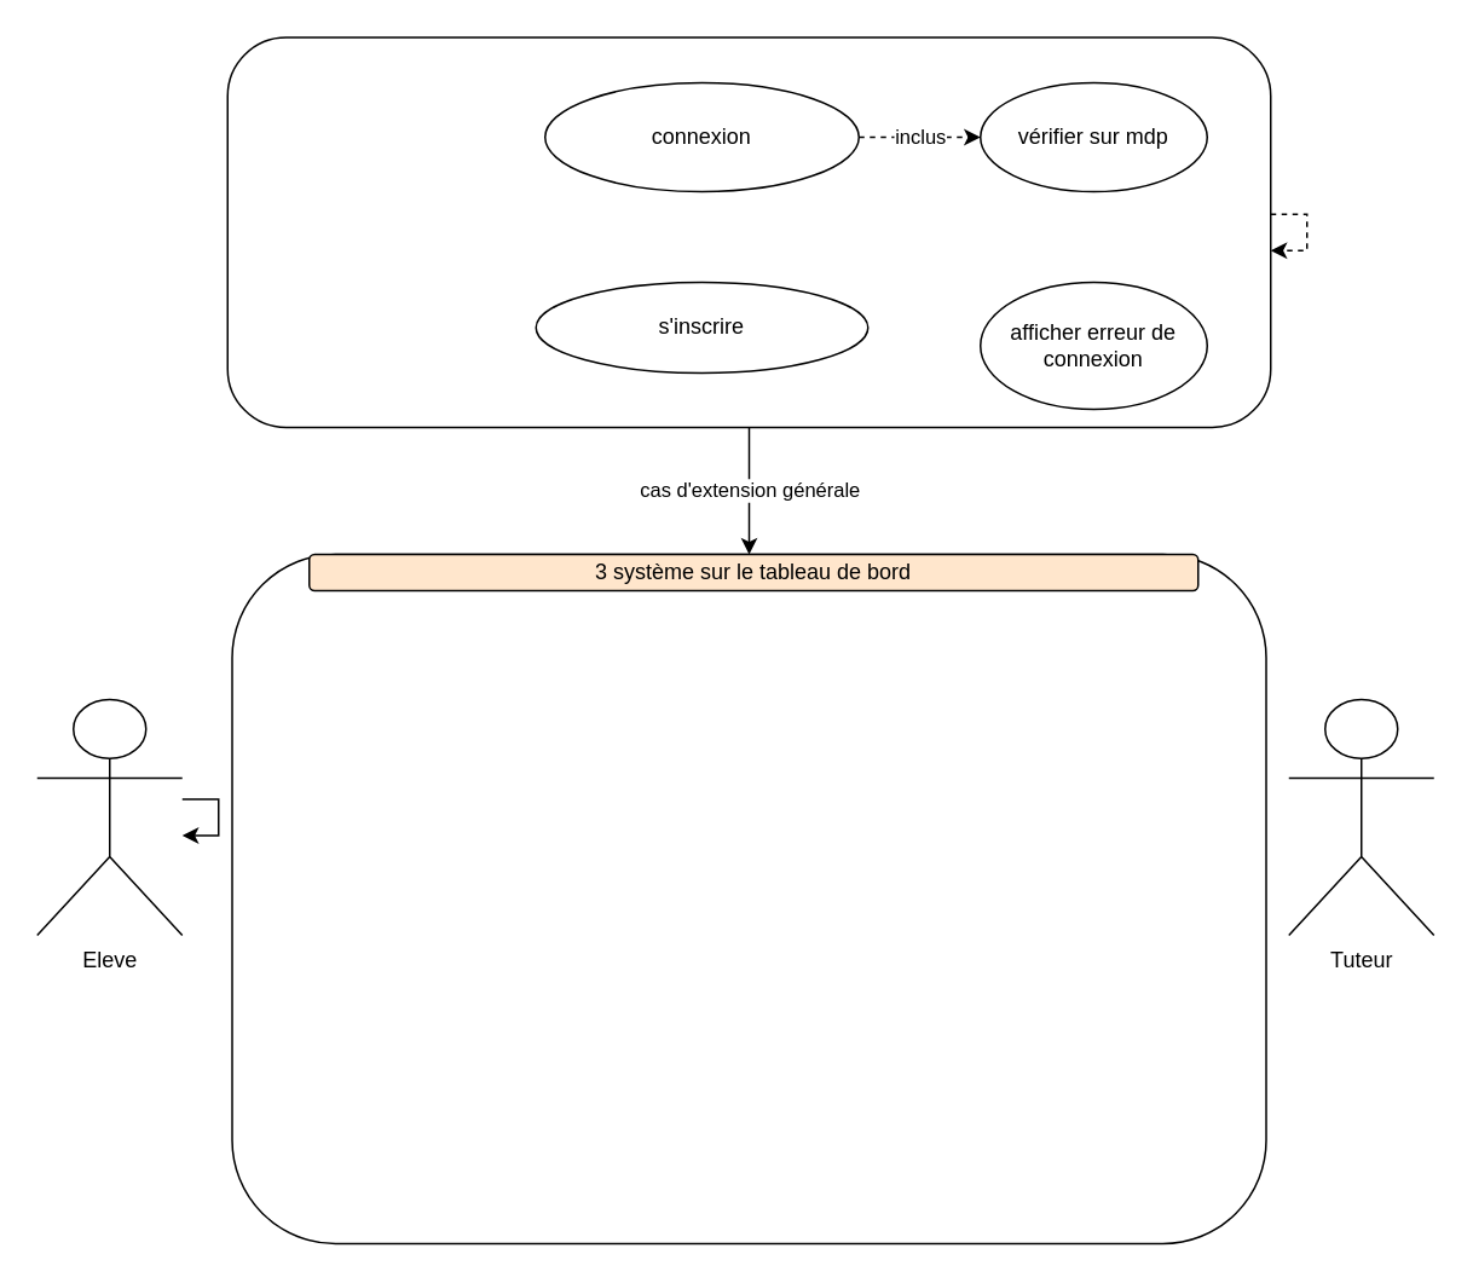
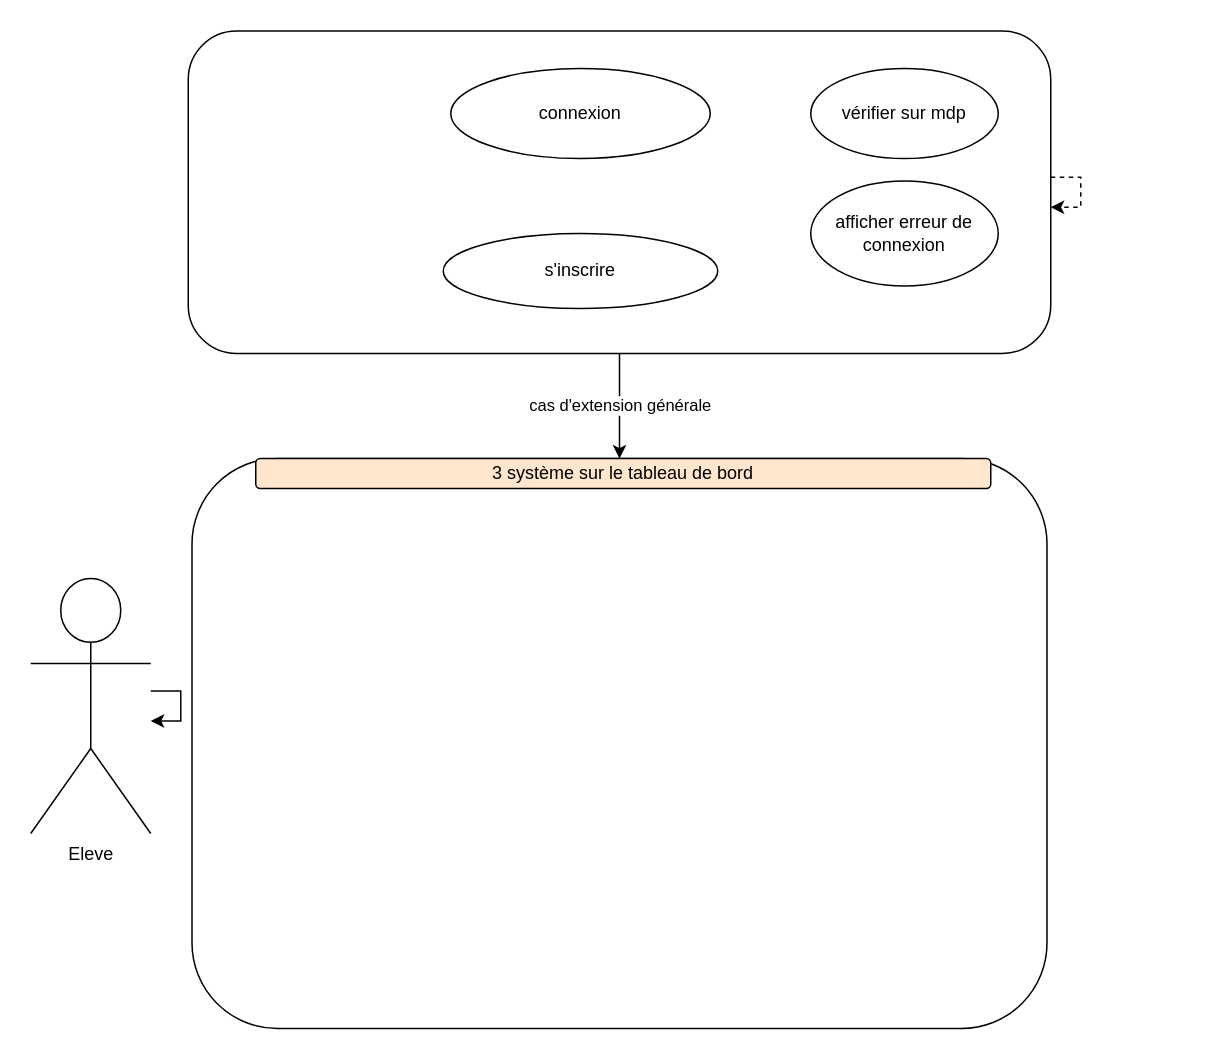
  <mxCell id="0" />
  <mxCell id="1" parent="0" />
  <mxCell id="2" value="cas d'extension générale" style="edgeStyle=orthogonalEdgeStyle;rounded=0;orthogonalLoop=1;jettySize=auto;html=1;" edge="1" parent="1" source="3" target="12"><mxGeometry relative="1" as="geometry" /></mxCell>
  <mxCell id="3" value="" style="rounded=1;whiteSpace=wrap;html=1;" vertex="1" parent="1"><mxGeometry x="125" y="20" width="575" height="215" as="geometry" /></mxCell>
- <mxCell id="4" value="inclus" style="edgeStyle=orthogonalEdgeStyle;rounded=0;orthogonalLoop=1;jettySize=auto;html=1;dashed=1;" edge="1" parent="1" source="5" target="9"><mxGeometry relative="1" as="geometry" /></mxCell>
  <mxCell id="5" value="connexion" style="ellipse;whiteSpace=wrap;html=1;" vertex="1" parent="1"><mxGeometry x="300" y="45" width="173" height="60" as="geometry" /></mxCell>
  <mxCell id="6" value="s'inscrire" style="ellipse;whiteSpace=wrap;html=1;" vertex="1" parent="1"><mxGeometry x="295" y="155" width="183" height="50" as="geometry" /></mxCell>
- <mxCell id="7" value="Eleve" style="shape=umlActor;verticalLabelPosition=bottom;verticalAlign=top;html=1;outlineConnect=0;" vertex="1" parent="1"><mxGeometry x="20" y="385" width="80" height="130" as="geometry" /></mxCell>
- <mxCell id="8" value="Tuteur" style="shape=umlActor;verticalLabelPosition=bottom;verticalAlign=top;html=1;outlineConnect=0;" vertex="1" parent="1"><mxGeometry x="710" y="385" width="80" height="130" as="geometry" /></mxCell>
+ <mxCell id="7" value="Eleve" style="shape=umlActor;verticalLabelPosition=bottom;verticalAlign=top;html=1;outlineConnect=0;" vertex="1" parent="1"><mxGeometry x="20" y="385" width="80" height="170" as="geometry" /></mxCell>
  <mxCell id="9" value="vérifier sur mdp" style="ellipse;whiteSpace=wrap;html=1;" vertex="1" parent="1"><mxGeometry x="540" y="45" width="125" height="60" as="geometry" /></mxCell>
- <mxCell id="10" value="afficher erreur de connexion" style="ellipse;whiteSpace=wrap;html=1;" vertex="1" parent="1"><mxGeometry x="540" y="155" width="125" height="70" as="geometry" /></mxCell>
+ <mxCell id="10" value="afficher erreur de connexion" style="ellipse;whiteSpace=wrap;html=1;" vertex="1" parent="1"><mxGeometry x="540" y="120" width="125" height="70" as="geometry" /></mxCell>
  <mxCell id="11" style="edgeStyle=orthogonalEdgeStyle;rounded=0;orthogonalLoop=1;jettySize=auto;html=1;dashed=1;" edge="1" parent="1" source="3" target="3"><mxGeometry relative="1" as="geometry" /></mxCell>
  <mxCell id="12" value="" style="rounded=1;whiteSpace=wrap;html=1;" vertex="1" parent="1"><mxGeometry x="127.5" y="305" width="570" height="380" as="geometry" /></mxCell>
  <mxCell id="13" value="3 système sur le tableau de bord" style="rounded=1;whiteSpace=wrap;html=1;fillColor=#ffe6cc;" vertex="1" parent="1"><mxGeometry x="170" y="305" width="490" height="20" as="geometry" /></mxCell>
  <mxCell id="14" style="edgeStyle=orthogonalEdgeStyle;rounded=0;orthogonalLoop=1;jettySize=auto;html=1;" edge="1" parent="1" source="7" target="7"><mxGeometry relative="1" as="geometry" /></mxCell>
